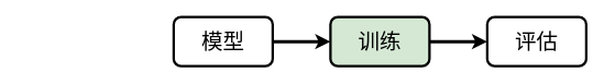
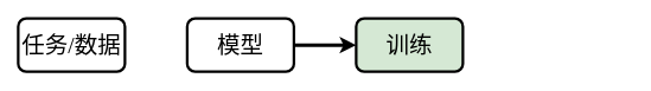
  <mxCell id="0" />
  <mxCell id="1" parent="0" />
  <mxCell id="2" value="" style="group" vertex="1" connectable="0" parent="1"><mxGeometry x="20" y="20" width="690" height="60" as="geometry" /></mxCell>
+ <mxCell id="3" value="&lt;p&gt;&lt;font style=&quot;font-size: 26px;&quot; face=&quot;Tahoma&quot;&gt;任务/数据&lt;/font&gt;&lt;/p&gt;" style="rounded=1;whiteSpace=wrap;html=1;strokeWidth=3;" vertex="1" parent="2"><mxGeometry width="120" height="60" as="geometry" /></mxCell>
  <mxCell id="4" value="&lt;font style=&quot;font-size: 26px;&quot;&gt;模型&lt;/font&gt;" style="rounded=1;whiteSpace=wrap;html=1;strokeWidth=3;" vertex="1" parent="2"><mxGeometry x="190" width="120" height="60" as="geometry" /></mxCell>
  <mxCell id="5" value="&lt;font style=&quot;font-size: 26px;&quot;&gt;训练&lt;/font&gt;" style="rounded=1;whiteSpace=wrap;html=1;strokeWidth=3;fillColor=#d5e8d4;" vertex="1" parent="2"><mxGeometry x="380" width="120" height="60" as="geometry" /></mxCell>
  <mxCell id="6" style="edgeStyle=orthogonalEdgeStyle;rounded=0;orthogonalLoop=1;jettySize=auto;html=1;exitX=1;exitY=0.5;exitDx=0;exitDy=0;strokeWidth=4;" edge="1" parent="2" source="4" target="5"><mxGeometry relative="1" as="geometry" /></mxCell>
- <mxCell id="7" value="&lt;font face=&quot;Times New Roman&quot; style=&quot;font-size: 26px;&quot;&gt;评估&lt;/font&gt;" style="rounded=1;whiteSpace=wrap;html=1;strokeWidth=3;" vertex="1" parent="2"><mxGeometry x="570" width="120" height="60" as="geometry" /></mxCell>
- <mxCell id="8" style="edgeStyle=orthogonalEdgeStyle;rounded=0;orthogonalLoop=1;jettySize=auto;html=1;exitX=1;exitY=0.5;exitDx=0;exitDy=0;entryX=0;entryY=0.5;entryDx=0;entryDy=0;strokeWidth=4;" edge="1" parent="2" source="5" target="7"><mxGeometry relative="1" as="geometry" /></mxCell>
